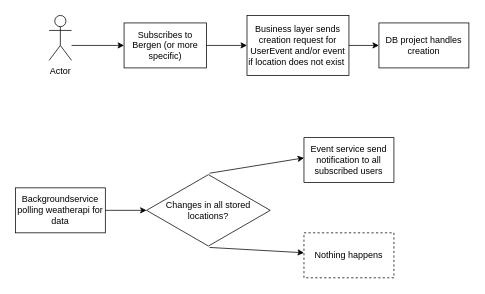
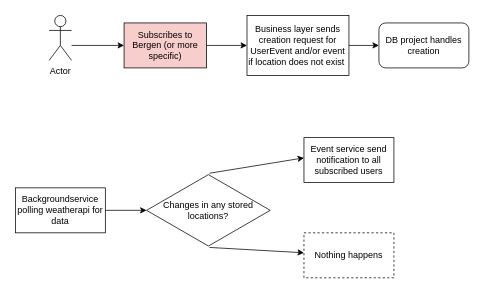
  <mxCell id="0" />
  <mxCell id="1" parent="0" />
  <mxCell id="2" value="Actor" style="shape=umlActor;verticalLabelPosition=bottom;verticalAlign=top;html=1;outlineConnect=0;" vertex="1" parent="1"><mxGeometry x="65" y="20" width="30" height="60" as="geometry" /></mxCell>
  <mxCell id="3" value="" style="endArrow=classic;html=1;rounded=0;" edge="1" parent="1"><mxGeometry width="50" height="50" relative="1" as="geometry"><mxPoint x="95" y="60" as="sourcePoint" /><mxPoint x="165" y="60" as="targetPoint" /></mxGeometry></mxCell>
- <mxCell id="4" value="Subscribes to Bergen (or more specific)" style="rounded=0;whiteSpace=wrap;html=1;" vertex="1" parent="1"><mxGeometry x="165" y="30" width="110" height="60" as="geometry" /></mxCell>
+ <mxCell id="4" value="Subscribes to Bergen (or more specific)" style="rounded=0;whiteSpace=wrap;html=1;fillColor=#f8cecc;" vertex="1" parent="1"><mxGeometry x="165" y="30" width="110" height="60" as="geometry" /></mxCell>
  <mxCell id="5" value="" style="endArrow=classic;html=1;rounded=0;" edge="1" parent="1" target="6"><mxGeometry width="50" height="50" relative="1" as="geometry"><mxPoint x="275" y="60" as="sourcePoint" /><mxPoint x="355" y="60" as="targetPoint" /></mxGeometry></mxCell>
  <mxCell id="6" value="Business layer sends creation request for UserEvent and/or event if location does not exist&amp;nbsp;" style="rounded=0;whiteSpace=wrap;html=1;" vertex="1" parent="1"><mxGeometry x="329" y="20" width="136" height="80" as="geometry" /></mxCell>
  <mxCell id="7" value="" style="endArrow=classic;html=1;rounded=0;" edge="1" parent="1" target="8"><mxGeometry width="50" height="50" relative="1" as="geometry"><mxPoint x="465" y="60" as="sourcePoint" /><mxPoint x="545" y="60" as="targetPoint" /></mxGeometry></mxCell>
- <mxCell id="8" value="DB project handles creation" style="rounded=0;whiteSpace=wrap;html=1;" vertex="1" parent="1"><mxGeometry x="505" y="30" width="120" height="60" as="geometry" /></mxCell>
+ <mxCell id="8" value="DB project handles creation" style="whiteSpace=wrap;html=1;rounded=1;" vertex="1" parent="1"><mxGeometry x="505" y="30" width="120" height="60" as="geometry" /></mxCell>
  <mxCell id="9" value="Backgroundservice polling weatherapi for data" style="rounded=0;whiteSpace=wrap;html=1;" vertex="1" parent="1"><mxGeometry x="20" y="250" width="120" height="60" as="geometry" /></mxCell>
  <mxCell id="10" value="" style="endArrow=classic;html=1;rounded=0;" edge="1" parent="1" target="11"><mxGeometry width="50" height="50" relative="1" as="geometry"><mxPoint x="140" y="280" as="sourcePoint" /><mxPoint x="195" y="280" as="targetPoint" /></mxGeometry></mxCell>
- <mxCell id="11" value="Changes in all stored locations?" style="html=1;whiteSpace=wrap;aspect=fixed;shape=isoRectangle;" vertex="1" parent="1"><mxGeometry x="195" y="230.5" width="165" height="99" as="geometry" /></mxCell>
+ <mxCell id="11" value="Changes in any stored locations?" style="html=1;whiteSpace=wrap;aspect=fixed;shape=isoRectangle;" vertex="1" parent="1"><mxGeometry x="195" y="230.5" width="165" height="99" as="geometry" /></mxCell>
  <mxCell id="12" value="" style="endArrow=classic;html=1;rounded=0;" edge="1" parent="1"><mxGeometry width="50" height="50" relative="1" as="geometry"><mxPoint x="279" y="230.5" as="sourcePoint" /><mxPoint x="405" y="210" as="targetPoint" /></mxGeometry></mxCell>
  <mxCell id="13" value="Event service send notification to all subscribed users" style="rounded=0;whiteSpace=wrap;html=1;" vertex="1" parent="1"><mxGeometry x="405" y="183" width="120" height="60" as="geometry" /></mxCell>
  <mxCell id="14" value="" style="endArrow=classic;html=1;rounded=0;" edge="1" parent="1" target="15"><mxGeometry width="50" height="50" relative="1" as="geometry"><mxPoint x="279" y="329.5" as="sourcePoint" /><mxPoint x="395" y="340" as="targetPoint" /></mxGeometry></mxCell>
  <mxCell id="15" value="Nothing happens" style="rounded=0;whiteSpace=wrap;html=1;dashed=1;" vertex="1" parent="1"><mxGeometry x="405" y="310" width="120" height="60" as="geometry" /></mxCell>
